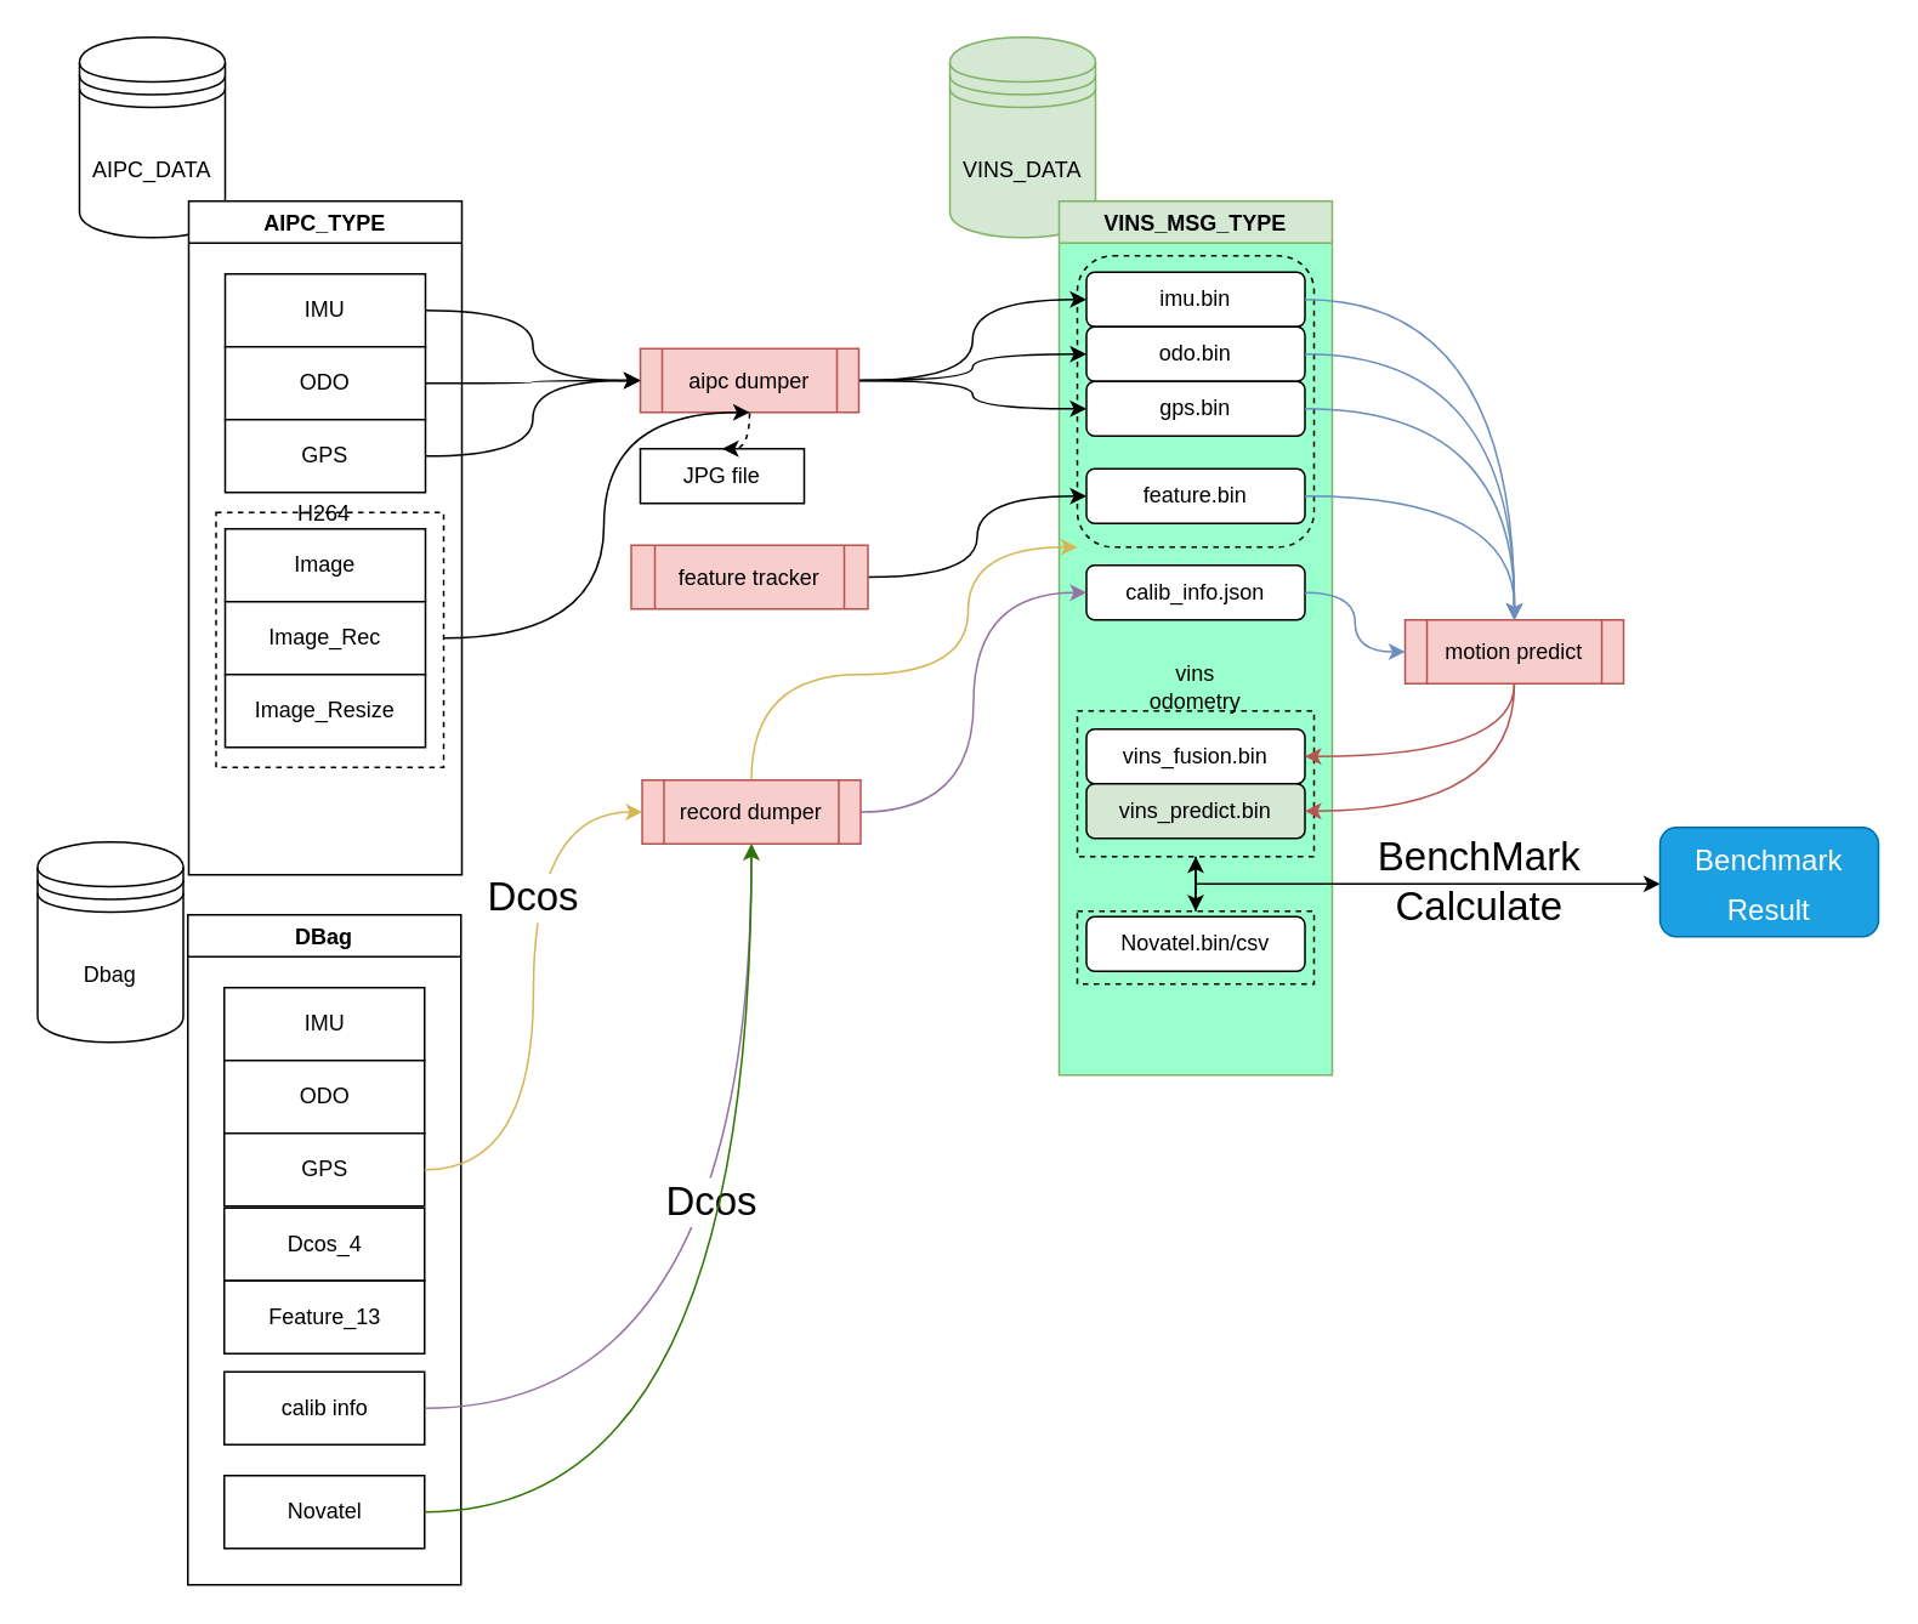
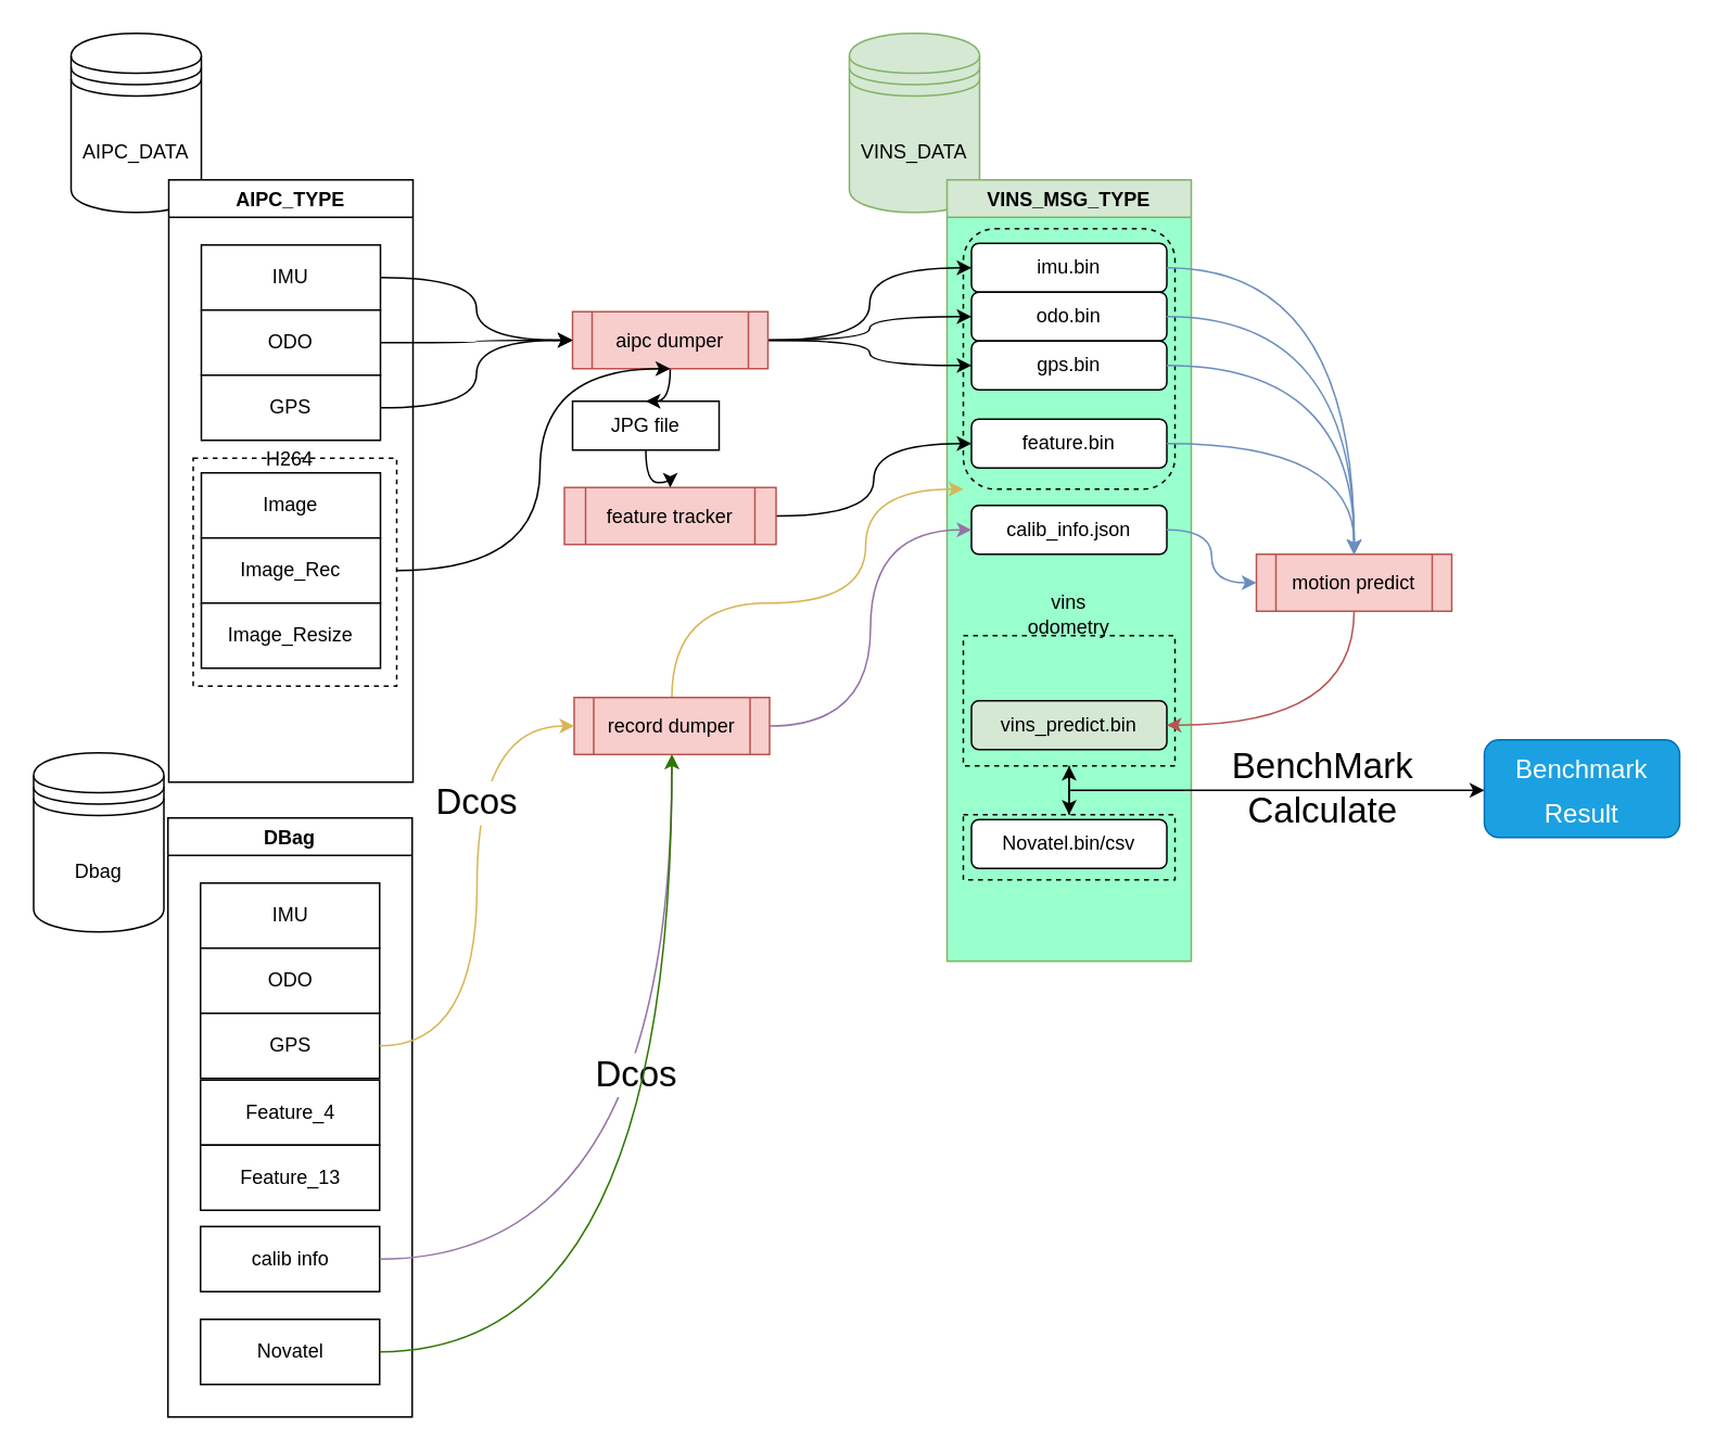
  <mxCell id="0" />
  <mxCell id="1" parent="0" />
  <mxCell id="2" value="AIPC_DATA" style="shape=datastore;whiteSpace=wrap;html=1;" vertex="1" parent="1"><mxGeometry x="43" y="20" width="80" height="110" as="geometry" /></mxCell>
  <mxCell id="3" value="VINS_DATA" style="shape=datastore;whiteSpace=wrap;html=1;fillColor=#d5e8d4;strokeColor=#82b366;" vertex="1" parent="1"><mxGeometry x="521" y="20" width="80" height="110" as="geometry" /></mxCell>
  <mxCell id="4" value="AIPC_TYPE" style="swimlane;" vertex="1" parent="1"><mxGeometry x="103" y="110" width="150" height="370" as="geometry" /></mxCell>
  <mxCell id="5" value="IMU" style="rounded=0;whiteSpace=wrap;html=1;" vertex="1" parent="4"><mxGeometry x="20" y="40" width="110" height="40" as="geometry" /></mxCell>
  <mxCell id="6" value="ODO" style="rounded=0;whiteSpace=wrap;html=1;" vertex="1" parent="4"><mxGeometry x="20" y="80" width="110" height="40" as="geometry" /></mxCell>
  <mxCell id="7" value="GPS" style="rounded=0;whiteSpace=wrap;html=1;" vertex="1" parent="4"><mxGeometry x="20" y="120" width="110" height="40" as="geometry" /></mxCell>
  <mxCell id="8" value="Image" style="rounded=0;whiteSpace=wrap;html=1;" vertex="1" parent="4"><mxGeometry x="20" y="180" width="110" height="40" as="geometry" /></mxCell>
  <mxCell id="9" value="Image_Rec" style="rounded=0;whiteSpace=wrap;html=1;" vertex="1" parent="4"><mxGeometry x="20" y="220" width="110" height="40" as="geometry" /></mxCell>
  <mxCell id="10" value="Image_Resize" style="rounded=0;whiteSpace=wrap;html=1;" vertex="1" parent="4"><mxGeometry x="20" y="260" width="110" height="40" as="geometry" /></mxCell>
  <mxCell id="11" value="" style="rounded=0;whiteSpace=wrap;html=1;gradientColor=none;fillColor=none;dashed=1;" vertex="1" parent="4"><mxGeometry x="15" y="171" width="125" height="140" as="geometry" /></mxCell>
  <mxCell id="12" value="VINS_MSG_TYPE" style="swimlane;fillColor=#d5e8d4;strokeColor=#82b366;gradientColor=none;swimlaneFillColor=#99FFCC;" vertex="1" parent="1"><mxGeometry x="581" y="110" width="150" height="480" as="geometry" /></mxCell>
  <mxCell id="13" value="imu.bin" style="rounded=1;whiteSpace=wrap;html=1;" vertex="1" parent="12"><mxGeometry x="15" y="39" width="120" height="30" as="geometry" /></mxCell>
  <mxCell id="14" value="odo.bin" style="rounded=1;whiteSpace=wrap;html=1;" vertex="1" parent="12"><mxGeometry x="15" y="69" width="120" height="30" as="geometry" /></mxCell>
  <mxCell id="15" value="gps.bin" style="rounded=1;whiteSpace=wrap;html=1;" vertex="1" parent="12"><mxGeometry x="15" y="99" width="120" height="30" as="geometry" /></mxCell>
  <mxCell id="16" value="feature.bin" style="rounded=1;whiteSpace=wrap;html=1;" vertex="1" parent="12"><mxGeometry x="15" y="147" width="120" height="30" as="geometry" /></mxCell>
- <mxCell id="17" value="vins_fusion.bin" style="rounded=1;whiteSpace=wrap;html=1;" vertex="1" parent="12"><mxGeometry x="15" y="290" width="120" height="30" as="geometry" /></mxCell>
  <mxCell id="18" value="vins_predict.bin" style="rounded=1;whiteSpace=wrap;html=1;fillColor=#d5e8d4;" vertex="1" parent="12"><mxGeometry x="15" y="320" width="120" height="30" as="geometry" /></mxCell>
  <mxCell id="19" value="calib_info.json" style="rounded=1;whiteSpace=wrap;html=1;" vertex="1" parent="12"><mxGeometry x="15" y="200" width="120" height="30" as="geometry" /></mxCell>
  <mxCell id="20" style="edgeStyle=orthogonalEdgeStyle;curved=1;rounded=0;orthogonalLoop=1;jettySize=auto;html=1;entryX=0.5;entryY=0;entryDx=0;entryDy=0;fontSize=22;" edge="1" parent="12" source="21" target="26"><mxGeometry relative="1" as="geometry" /></mxCell>
  <mxCell id="21" value="" style="rounded=0;whiteSpace=wrap;html=1;fillColor=none;gradientColor=none;dashed=1;" vertex="1" parent="12"><mxGeometry x="10" y="280" width="130" height="80" as="geometry" /></mxCell>
  <mxCell id="22" value="vins odometry" style="text;html=1;strokeColor=none;fillColor=none;align=center;verticalAlign=middle;whiteSpace=wrap;rounded=0;dashed=1;" vertex="1" parent="12"><mxGeometry x="45" y="252" width="60" height="30" as="geometry" /></mxCell>
  <mxCell id="23" value="" style="rounded=1;whiteSpace=wrap;html=1;dashed=1;fontSize=22;fillColor=none;gradientColor=none;" vertex="1" parent="12"><mxGeometry x="10" y="30" width="130" height="160" as="geometry" /></mxCell>
  <mxCell id="24" value="Novatel.bin/csv" style="rounded=1;whiteSpace=wrap;html=1;" vertex="1" parent="12"><mxGeometry x="15" y="393" width="120" height="30" as="geometry" /></mxCell>
  <mxCell id="25" style="edgeStyle=orthogonalEdgeStyle;curved=1;rounded=0;orthogonalLoop=1;jettySize=auto;html=1;entryX=0.5;entryY=1;entryDx=0;entryDy=0;fontSize=22;" edge="1" parent="12" source="26" target="21"><mxGeometry relative="1" as="geometry" /></mxCell>
  <mxCell id="26" value="" style="rounded=0;whiteSpace=wrap;html=1;fillColor=none;gradientColor=none;dashed=1;" vertex="1" parent="12"><mxGeometry x="10" y="390" width="130" height="40" as="geometry" /></mxCell>
  <mxCell id="27" style="edgeStyle=orthogonalEdgeStyle;curved=1;rounded=0;orthogonalLoop=1;jettySize=auto;html=1;entryX=0;entryY=0.5;entryDx=0;entryDy=0;" edge="1" parent="1" source="31" target="13"><mxGeometry relative="1" as="geometry" /></mxCell>
  <mxCell id="28" style="edgeStyle=orthogonalEdgeStyle;curved=1;rounded=0;orthogonalLoop=1;jettySize=auto;html=1;" edge="1" parent="1" source="31" target="14"><mxGeometry relative="1" as="geometry" /></mxCell>
  <mxCell id="29" style="edgeStyle=orthogonalEdgeStyle;curved=1;rounded=0;orthogonalLoop=1;jettySize=auto;html=1;" edge="1" parent="1" source="31" target="15"><mxGeometry relative="1" as="geometry" /></mxCell>
- <mxCell id="30" style="edgeStyle=orthogonalEdgeStyle;curved=1;rounded=0;orthogonalLoop=1;jettySize=auto;html=1;entryX=0.5;entryY=0;entryDx=0;entryDy=0;dashed=1;" edge="1" parent="1" source="31" target="38"><mxGeometry relative="1" as="geometry" /></mxCell>
+ <mxCell id="30" style="edgeStyle=orthogonalEdgeStyle;curved=1;rounded=0;orthogonalLoop=1;jettySize=auto;html=1;entryX=0.5;entryY=0;entryDx=0;entryDy=0;" edge="1" parent="1" source="31" target="38"><mxGeometry relative="1" as="geometry" /></mxCell>
  <mxCell id="31" value="aipc dumper" style="shape=process;whiteSpace=wrap;html=1;backgroundOutline=1;fillColor=#f8cecc;strokeColor=#b85450;" vertex="1" parent="1"><mxGeometry x="351" y="191" width="120" height="35" as="geometry" /></mxCell>
  <mxCell id="32" style="edgeStyle=orthogonalEdgeStyle;curved=1;rounded=0;orthogonalLoop=1;jettySize=auto;html=1;" edge="1" parent="1" source="6" target="31"><mxGeometry relative="1" as="geometry" /></mxCell>
  <mxCell id="33" style="edgeStyle=orthogonalEdgeStyle;curved=1;rounded=0;orthogonalLoop=1;jettySize=auto;html=1;entryX=0;entryY=0.5;entryDx=0;entryDy=0;" edge="1" parent="1" source="7" target="31"><mxGeometry relative="1" as="geometry" /></mxCell>
  <mxCell id="34" style="edgeStyle=orthogonalEdgeStyle;curved=1;rounded=0;orthogonalLoop=1;jettySize=auto;html=1;entryX=0;entryY=0.5;entryDx=0;entryDy=0;" edge="1" parent="1" source="5" target="31"><mxGeometry relative="1" as="geometry" /></mxCell>
  <mxCell id="35" style="edgeStyle=orthogonalEdgeStyle;curved=1;rounded=0;orthogonalLoop=1;jettySize=auto;html=1;entryX=0;entryY=0.5;entryDx=0;entryDy=0;" edge="1" parent="1" source="36" target="16"><mxGeometry relative="1" as="geometry" /></mxCell>
  <mxCell id="36" value="feature tracker" style="shape=process;whiteSpace=wrap;html=1;backgroundOutline=1;fillColor=#f8cecc;strokeColor=#b85450;" vertex="1" parent="1"><mxGeometry x="346" y="299" width="130" height="35" as="geometry" /></mxCell>
+ <mxCell id="37" style="edgeStyle=orthogonalEdgeStyle;curved=1;rounded=0;orthogonalLoop=1;jettySize=auto;html=1;entryX=0.5;entryY=0;entryDx=0;entryDy=0;" edge="1" parent="1" source="38" target="36"><mxGeometry relative="1" as="geometry" /></mxCell>
  <mxCell id="38" value="JPG file" style="rounded=0;whiteSpace=wrap;html=1;fillColor=none;gradientColor=none;" vertex="1" parent="1"><mxGeometry x="351" y="246" width="90" height="30" as="geometry" /></mxCell>
  <mxCell id="39" style="edgeStyle=orthogonalEdgeStyle;curved=1;rounded=0;orthogonalLoop=1;jettySize=auto;html=1;entryX=0.5;entryY=1;entryDx=0;entryDy=0;" edge="1" parent="1" source="11" target="31"><mxGeometry relative="1" as="geometry"><Array as="points"><mxPoint x="331" y="350" /><mxPoint x="331" y="226" /></Array></mxGeometry></mxCell>
  <mxCell id="40" style="edgeStyle=orthogonalEdgeStyle;curved=1;rounded=0;orthogonalLoop=1;jettySize=auto;html=1;entryX=0;entryY=0.5;entryDx=0;entryDy=0;fillColor=#e1d5e7;strokeColor=#9673a6;" edge="1" parent="1" source="42" target="19"><mxGeometry relative="1" as="geometry" /></mxCell>
  <mxCell id="41" style="edgeStyle=orthogonalEdgeStyle;curved=1;rounded=0;orthogonalLoop=1;jettySize=auto;html=1;entryX=0;entryY=1;entryDx=0;entryDy=0;fontSize=22;fillColor=#fff2cc;strokeColor=#d6b656;" edge="1" parent="1" source="42" target="23"><mxGeometry relative="1" as="geometry"><Array as="points"><mxPoint x="412" y="370" /><mxPoint x="531" y="370" /><mxPoint x="531" y="300" /></Array></mxGeometry></mxCell>
  <mxCell id="42" value="record dumper" style="shape=process;whiteSpace=wrap;html=1;backgroundOutline=1;fillColor=#f8cecc;strokeColor=#b85450;" vertex="1" parent="1"><mxGeometry x="352" y="428" width="120" height="35" as="geometry" /></mxCell>
- <mxCell id="43" style="edgeStyle=orthogonalEdgeStyle;curved=1;rounded=0;orthogonalLoop=1;jettySize=auto;html=1;entryX=1;entryY=0.5;entryDx=0;entryDy=0;fillColor=#f8cecc;strokeColor=#b85450;" edge="1" parent="1" source="45" target="17"><mxGeometry relative="1" as="geometry"><Array as="points"><mxPoint x="831" y="415" /></Array></mxGeometry></mxCell>
  <mxCell id="44" style="edgeStyle=orthogonalEdgeStyle;curved=1;rounded=0;orthogonalLoop=1;jettySize=auto;html=1;entryX=1;entryY=0.5;entryDx=0;entryDy=0;fillColor=#f8cecc;strokeColor=#b85450;" edge="1" parent="1" source="45" target="18"><mxGeometry relative="1" as="geometry"><Array as="points"><mxPoint x="831" y="445" /></Array></mxGeometry></mxCell>
  <mxCell id="45" value="motion predict" style="shape=process;whiteSpace=wrap;html=1;backgroundOutline=1;fillColor=#f8cecc;strokeColor=#b85450;" vertex="1" parent="1"><mxGeometry x="771" y="340" width="120" height="35" as="geometry" /></mxCell>
  <mxCell id="46" style="edgeStyle=orthogonalEdgeStyle;curved=1;rounded=0;orthogonalLoop=1;jettySize=auto;html=1;entryX=0.5;entryY=0;entryDx=0;entryDy=0;fillColor=#dae8fc;strokeColor=#6c8ebf;" edge="1" parent="1" source="13" target="45"><mxGeometry relative="1" as="geometry" /></mxCell>
  <mxCell id="47" style="edgeStyle=orthogonalEdgeStyle;curved=1;rounded=0;orthogonalLoop=1;jettySize=auto;html=1;fillColor=#dae8fc;strokeColor=#6c8ebf;" edge="1" parent="1" source="14"><mxGeometry relative="1" as="geometry"><mxPoint x="831" y="340" as="targetPoint" /></mxGeometry></mxCell>
  <mxCell id="48" style="edgeStyle=orthogonalEdgeStyle;curved=1;rounded=0;orthogonalLoop=1;jettySize=auto;html=1;fillColor=#dae8fc;strokeColor=#6c8ebf;" edge="1" parent="1" source="15"><mxGeometry relative="1" as="geometry"><mxPoint x="831" y="340" as="targetPoint" /></mxGeometry></mxCell>
  <mxCell id="49" style="edgeStyle=orthogonalEdgeStyle;curved=1;rounded=0;orthogonalLoop=1;jettySize=auto;html=1;fillColor=#dae8fc;strokeColor=#6c8ebf;" edge="1" parent="1" source="16"><mxGeometry relative="1" as="geometry"><mxPoint x="831" y="340" as="targetPoint" /></mxGeometry></mxCell>
  <mxCell id="50" style="edgeStyle=orthogonalEdgeStyle;curved=1;rounded=0;orthogonalLoop=1;jettySize=auto;html=1;entryX=0;entryY=0.5;entryDx=0;entryDy=0;fillColor=#dae8fc;strokeColor=#6c8ebf;" edge="1" parent="1" source="19" target="45"><mxGeometry relative="1" as="geometry" /></mxCell>
  <mxCell id="51" value="H264" style="text;html=1;strokeColor=none;fillColor=none;align=center;verticalAlign=middle;whiteSpace=wrap;rounded=0;dashed=1;" vertex="1" parent="1"><mxGeometry x="147" y="267" width="61" height="30" as="geometry" /></mxCell>
  <mxCell id="52" value="Dbag" style="shape=datastore;whiteSpace=wrap;html=1;" vertex="1" parent="1"><mxGeometry x="20" y="462" width="80" height="110" as="geometry" /></mxCell>
  <mxCell id="53" value="DBag" style="swimlane;" vertex="1" parent="1"><mxGeometry x="102.5" y="502" width="150" height="368" as="geometry" /></mxCell>
  <mxCell id="54" value="IMU" style="rounded=0;whiteSpace=wrap;html=1;" vertex="1" parent="53"><mxGeometry x="20" y="40" width="110" height="40" as="geometry" /></mxCell>
  <mxCell id="55" value="ODO" style="rounded=0;whiteSpace=wrap;html=1;" vertex="1" parent="53"><mxGeometry x="20" y="80" width="110" height="40" as="geometry" /></mxCell>
  <mxCell id="56" value="GPS" style="rounded=0;whiteSpace=wrap;html=1;" vertex="1" parent="53"><mxGeometry x="20" y="120" width="110" height="40" as="geometry" /></mxCell>
- <mxCell id="57" value="Dcos_4" style="rounded=0;whiteSpace=wrap;html=1;" vertex="1" parent="53"><mxGeometry x="20" y="161" width="110" height="40" as="geometry" /></mxCell>
+ <mxCell id="57" value="Feature_4" style="rounded=0;whiteSpace=wrap;html=1;" vertex="1" parent="53"><mxGeometry x="20" y="161" width="110" height="40" as="geometry" /></mxCell>
  <mxCell id="58" value="Feature_13" style="rounded=0;whiteSpace=wrap;html=1;" vertex="1" parent="53"><mxGeometry x="20" y="201" width="110" height="40" as="geometry" /></mxCell>
  <mxCell id="59" value="calib info" style="rounded=0;whiteSpace=wrap;html=1;" vertex="1" parent="53"><mxGeometry x="20" y="251" width="110" height="40" as="geometry" /></mxCell>
  <mxCell id="60" value="Novatel" style="rounded=0;whiteSpace=wrap;html=1;" vertex="1" parent="53"><mxGeometry x="20" y="308" width="110" height="40" as="geometry" /></mxCell>
  <mxCell id="61" style="edgeStyle=orthogonalEdgeStyle;curved=1;rounded=0;orthogonalLoop=1;jettySize=auto;html=1;entryX=0.5;entryY=1;entryDx=0;entryDy=0;fillColor=#e1d5e7;strokeColor=#9673a6;" edge="1" parent="1" source="59" target="42"><mxGeometry relative="1" as="geometry" /></mxCell>
  <mxCell id="62" value="&lt;font style=&quot;font-size: 22px;&quot;&gt;Dcos&lt;/font&gt;" style="edgeLabel;html=1;align=center;verticalAlign=middle;resizable=0;points=[];" vertex="1" connectable="0" parent="61"><mxGeometry x="0.056" y="29" relative="1" as="geometry"><mxPoint x="6" y="-35" as="offset" /></mxGeometry></mxCell>
  <mxCell id="63" style="edgeStyle=orthogonalEdgeStyle;curved=1;rounded=0;orthogonalLoop=1;jettySize=auto;html=1;entryX=0;entryY=0.5;entryDx=0;entryDy=0;fontSize=22;fillColor=#fff2cc;strokeColor=#d6b656;" edge="1" parent="1" source="56" target="42"><mxGeometry relative="1" as="geometry" /></mxCell>
  <mxCell id="64" value="&lt;font style=&quot;font-size: 22px;&quot;&gt;Dcos&lt;/font&gt;" style="edgeLabel;html=1;align=center;verticalAlign=middle;resizable=0;points=[];" vertex="1" connectable="0" parent="1"><mxGeometry x="291" y="492.004" as="geometry" /></mxCell>
  <mxCell id="65" style="edgeStyle=orthogonalEdgeStyle;curved=1;rounded=0;orthogonalLoop=1;jettySize=auto;html=1;entryX=0.5;entryY=1;entryDx=0;entryDy=0;fontSize=22;fillColor=#60a917;strokeColor=#2D7600;" edge="1" parent="1" source="60" target="42"><mxGeometry relative="1" as="geometry" /></mxCell>
  <mxCell id="66" value="" style="endArrow=classic;html=1;rounded=0;fontSize=22;curved=1;" edge="1" parent="1"><mxGeometry width="50" height="50" relative="1" as="geometry"><mxPoint x="656" y="485" as="sourcePoint" /><mxPoint x="911" y="485" as="targetPoint" /></mxGeometry></mxCell>
  <mxCell id="67" value="BenchMark Calculate" style="text;html=1;strokeColor=none;fillColor=none;align=center;verticalAlign=middle;whiteSpace=wrap;rounded=0;dashed=1;fontSize=22;" vertex="1" parent="1"><mxGeometry x="782" y="469" width="60" height="30" as="geometry" /></mxCell>
  <mxCell id="68" value="&lt;font style=&quot;font-size: 16px;&quot;&gt;Benchmark Result&lt;/font&gt;" style="rounded=1;whiteSpace=wrap;html=1;fontSize=22;fillColor=#1ba1e2;fontColor=#ffffff;strokeColor=#006EAF;" vertex="1" parent="1"><mxGeometry x="911" y="454" width="120" height="60" as="geometry" /></mxCell>
